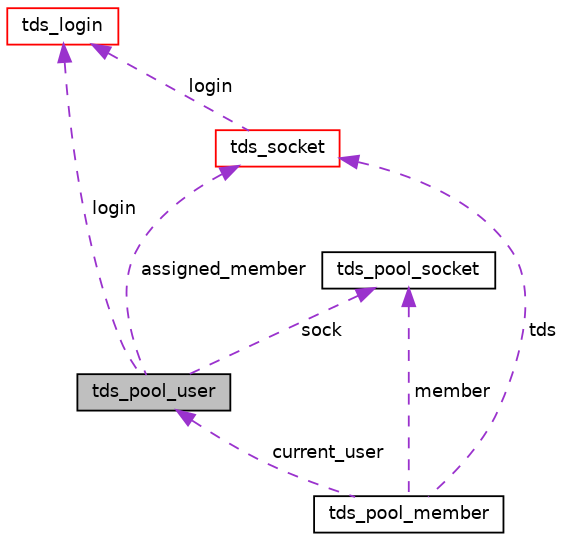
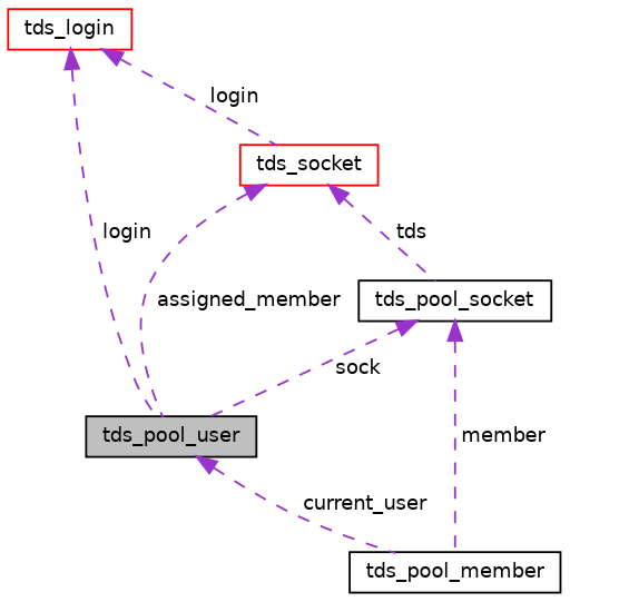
  digraph {
    node [color=black fillcolor=white fontname=Helvetica fontsize=10 shape=record style=filled]
    edge [color=darkorchid3 dir=back fontname=Helvetica fontsize=10 labelfontname=Helvetica labelfontsize=10 style=dashed]
    n1 [fillcolor=grey75 fontcolor=black height=0.2 label=tds_pool_user width=0.4]
    n2 [height=0.2 label=tds_pool_member width=0.4]
    n3 [height=0.2 label=tds_pool_socket width=0.4]
    n4 [color=red height=0.2 label=tds_socket width=0.4]
    n5 [color=red height=0.2 label=tds_login width=0.4]
    n1 -> n2 [label=" current_user"]
    n3 -> n1 [label=" sock"]
    n3 -> n2 [label=" member"]
    n4 -> n1 [label=" assigned_member"]
-   n4 -> n2 [label=" tds"]
+   n4 -> n3 [label=" tds"]
    n5 -> n1 [label=" login"]
    n5 -> n4 [label=" login"]
  }
